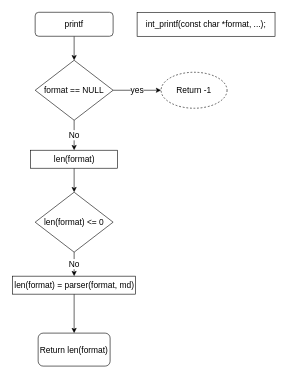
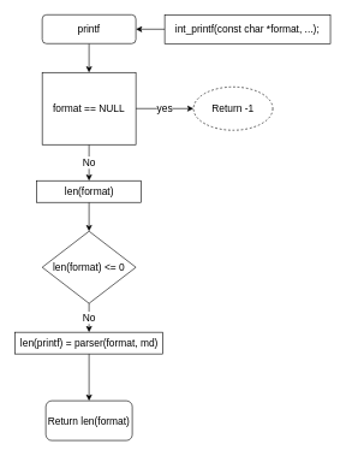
  <mxCell id="0" />
  <mxCell id="1" parent="0" />
  <mxCell id="2" value="" style="edgeStyle=orthogonalEdgeStyle;rounded=0;orthogonalLoop=1;jettySize=auto;html=1;fontSize=14;" edge="1" parent="1" source="3" target="8"><mxGeometry relative="1" as="geometry" /></mxCell>
  <mxCell id="3" value="&lt;font style=&quot;font-size: 14px;&quot;&gt;printf&lt;/font&gt;" style="rounded=1;whiteSpace=wrap;html=1;" vertex="1" parent="1"><mxGeometry x="58" y="20" width="130" height="40" as="geometry" /></mxCell>
+ <mxCell id="4" value="" style="edgeStyle=orthogonalEdgeStyle;rounded=0;orthogonalLoop=1;jettySize=auto;html=1;fontSize=14;" edge="1" parent="1" source="5" target="3"><mxGeometry relative="1" as="geometry" /></mxCell>
  <mxCell id="5" value="int_printf(const char *format, ...);" style="rounded=0;whiteSpace=wrap;html=1;fontSize=14;" vertex="1" parent="1"><mxGeometry x="228" y="20" width="230" height="40" as="geometry" /></mxCell>
  <mxCell id="6" value="yes" style="edgeStyle=orthogonalEdgeStyle;rounded=0;orthogonalLoop=1;jettySize=auto;html=1;fontSize=14;" edge="1" parent="1" source="8" target="13"><mxGeometry relative="1" as="geometry"><mxPoint x="288" y="150" as="targetPoint" /></mxGeometry></mxCell>
  <mxCell id="7" value="No" style="edgeStyle=orthogonalEdgeStyle;rounded=0;orthogonalLoop=1;jettySize=auto;html=1;fontSize=14;" edge="1" parent="1" source="8" target="10"><mxGeometry relative="1" as="geometry" /></mxCell>
- <mxCell id="8" value="format == NULL" style="rhombus;whiteSpace=wrap;html=1;fontSize=14;" vertex="1" parent="1"><mxGeometry x="58" y="100" width="130" height="100" as="geometry" /></mxCell>
+ <mxCell id="8" value="format == NULL" style="whiteSpace=wrap;html=1;fontSize=14;rounded=0;" vertex="1" parent="1"><mxGeometry x="58" y="100" width="130" height="100" as="geometry" /></mxCell>
  <mxCell id="9" value="" style="edgeStyle=orthogonalEdgeStyle;rounded=0;orthogonalLoop=1;jettySize=auto;html=1;fontSize=14;" edge="1" parent="1" source="10" target="12"><mxGeometry relative="1" as="geometry" /></mxCell>
  <mxCell id="10" value="len(format)" style="whiteSpace=wrap;html=1;fontSize=14;" vertex="1" parent="1"><mxGeometry x="50.5" y="250" width="145" height="30" as="geometry" /></mxCell>
  <mxCell id="11" value="No" style="edgeStyle=orthogonalEdgeStyle;rounded=0;orthogonalLoop=1;jettySize=auto;html=1;fontSize=14;" edge="1" parent="1" source="12" target="15"><mxGeometry relative="1" as="geometry" /></mxCell>
  <mxCell id="12" value="len(format) &amp;lt;= 0" style="rhombus;whiteSpace=wrap;html=1;fontSize=14;" vertex="1" parent="1"><mxGeometry x="58" y="320" width="130" height="100" as="geometry" /></mxCell>
  <mxCell id="13" value="Return -1" style="ellipse;whiteSpace=wrap;html=1;fontSize=14;dashed=1;" vertex="1" parent="1"><mxGeometry x="268" y="120" width="110" height="60" as="geometry" /></mxCell>
  <mxCell id="14" value="" style="edgeStyle=orthogonalEdgeStyle;rounded=0;orthogonalLoop=1;jettySize=auto;html=1;fontSize=14;" edge="1" parent="1" source="15" target="16"><mxGeometry relative="1" as="geometry" /></mxCell>
- <mxCell id="15" value="len(format) = parser(format, md)" style="whiteSpace=wrap;html=1;fontSize=14;" vertex="1" parent="1"><mxGeometry x="20.5" y="460" width="205" height="30" as="geometry" /></mxCell>
+ <mxCell id="15" value="len(printf) = parser(format, md)" style="whiteSpace=wrap;html=1;fontSize=14;" vertex="1" parent="1"><mxGeometry x="20.5" y="460" width="205" height="30" as="geometry" /></mxCell>
  <mxCell id="16" value="Return len(format)" style="whiteSpace=wrap;html=1;fontSize=14;rounded=1;" vertex="1" parent="1"><mxGeometry x="63" y="555" width="120" height="55" as="geometry" /></mxCell>
